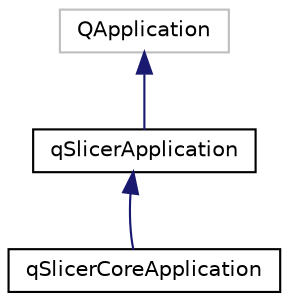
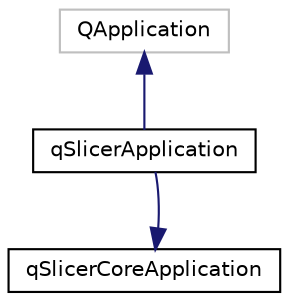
  digraph {
    rankdir=TB
    node [color=black fontname=Helvetica fontsize=10 shape=record]
    edge [color=midnightblue dir=back fontname=Helvetica fontsize=10 labelfontname=Helvetica labelfontsize=10 style=solid]
    n1 [color=grey75 height=0.2 label=QApplication width=0.4]
    n2 [height=0.2 label=qSlicerApplication width=0.4]
    n3 [height=0.2 label=qSlicerCoreApplication width=0.4]
    n1 -> n2
-   n2 -> n3
+   n3 -> n2
  }
